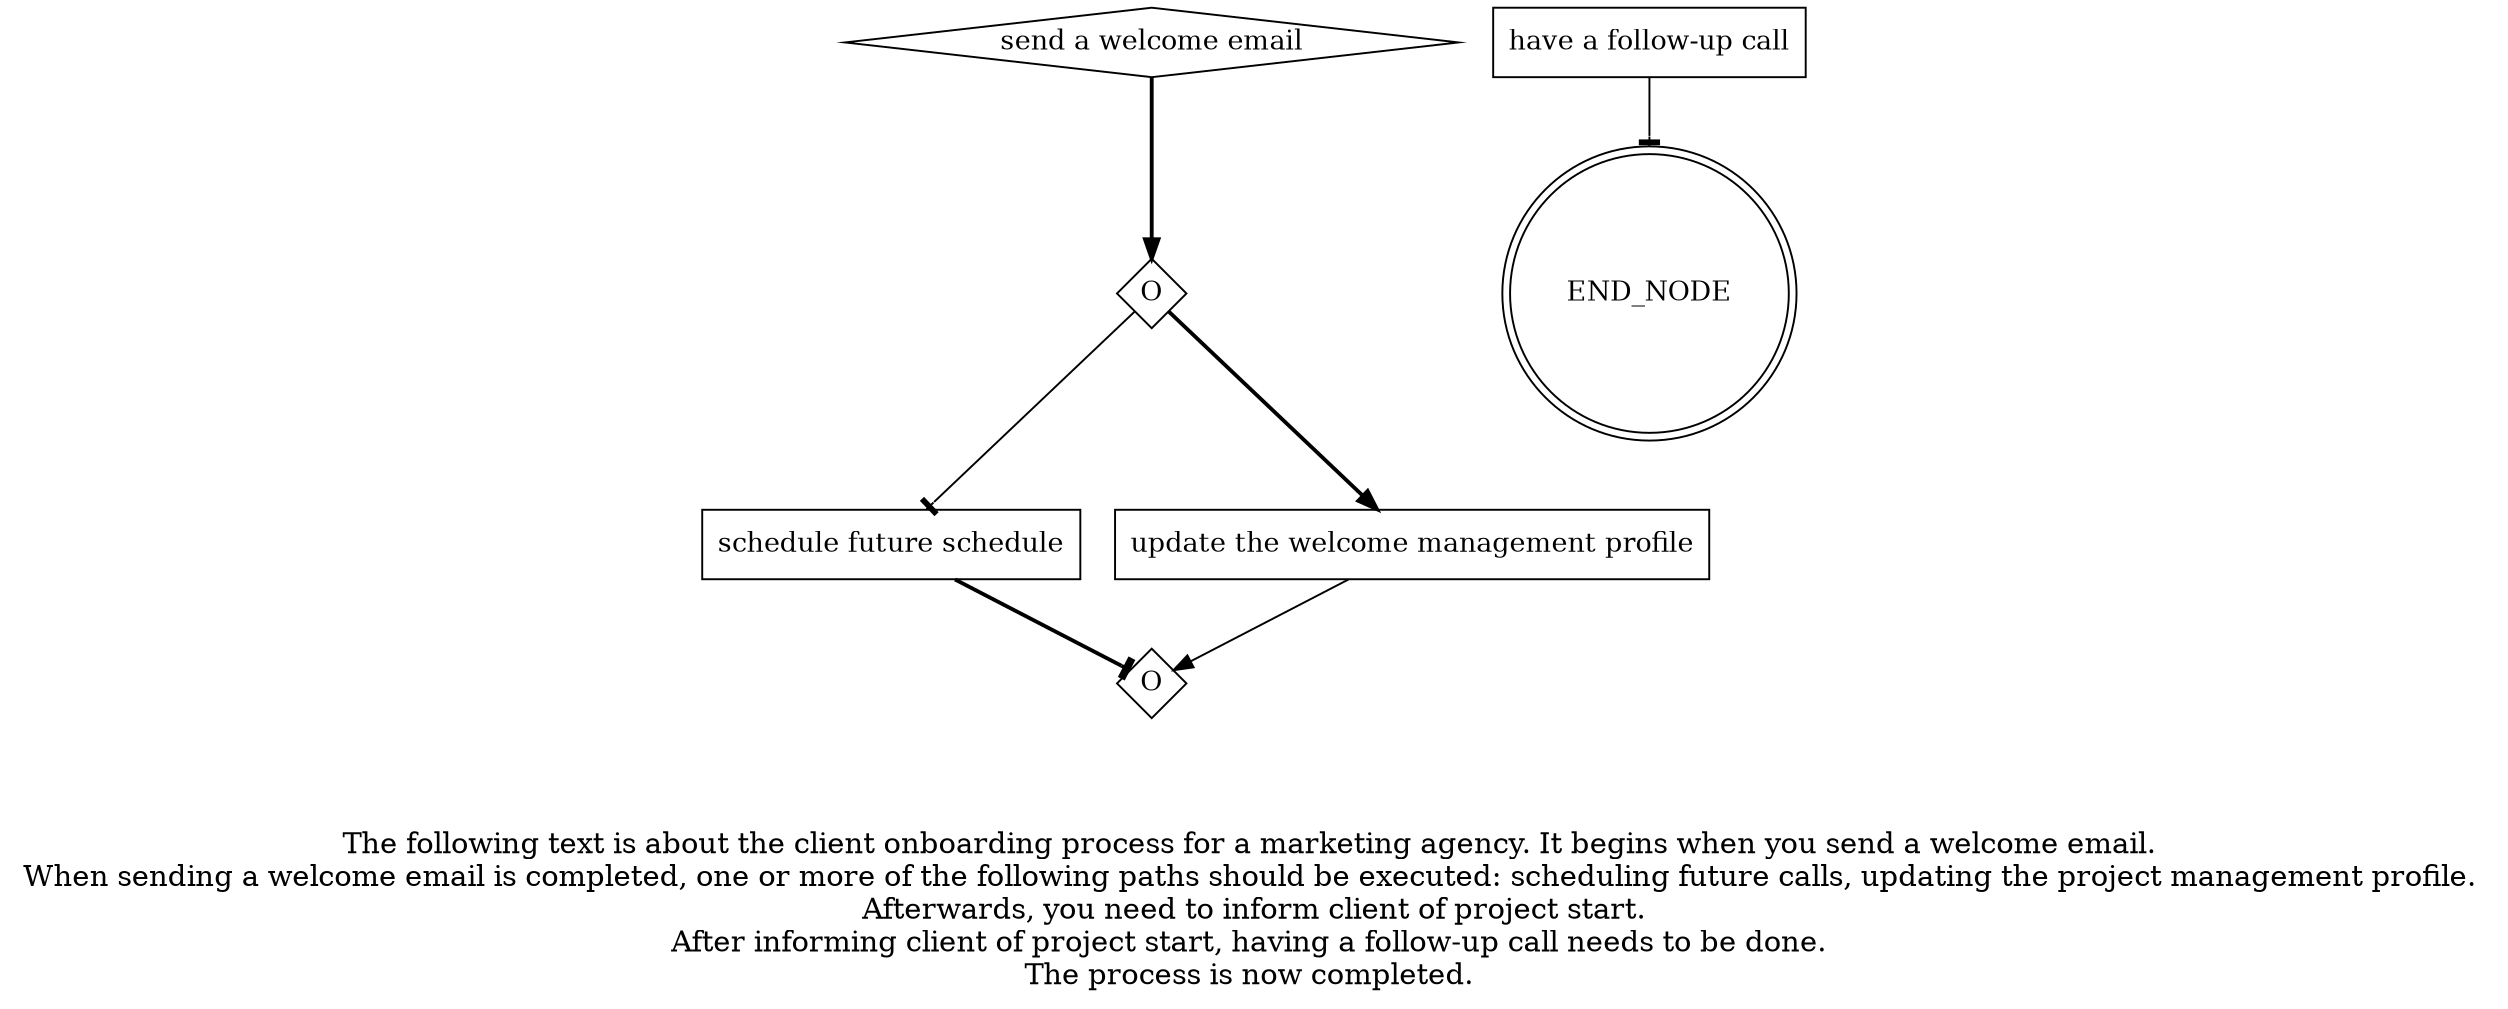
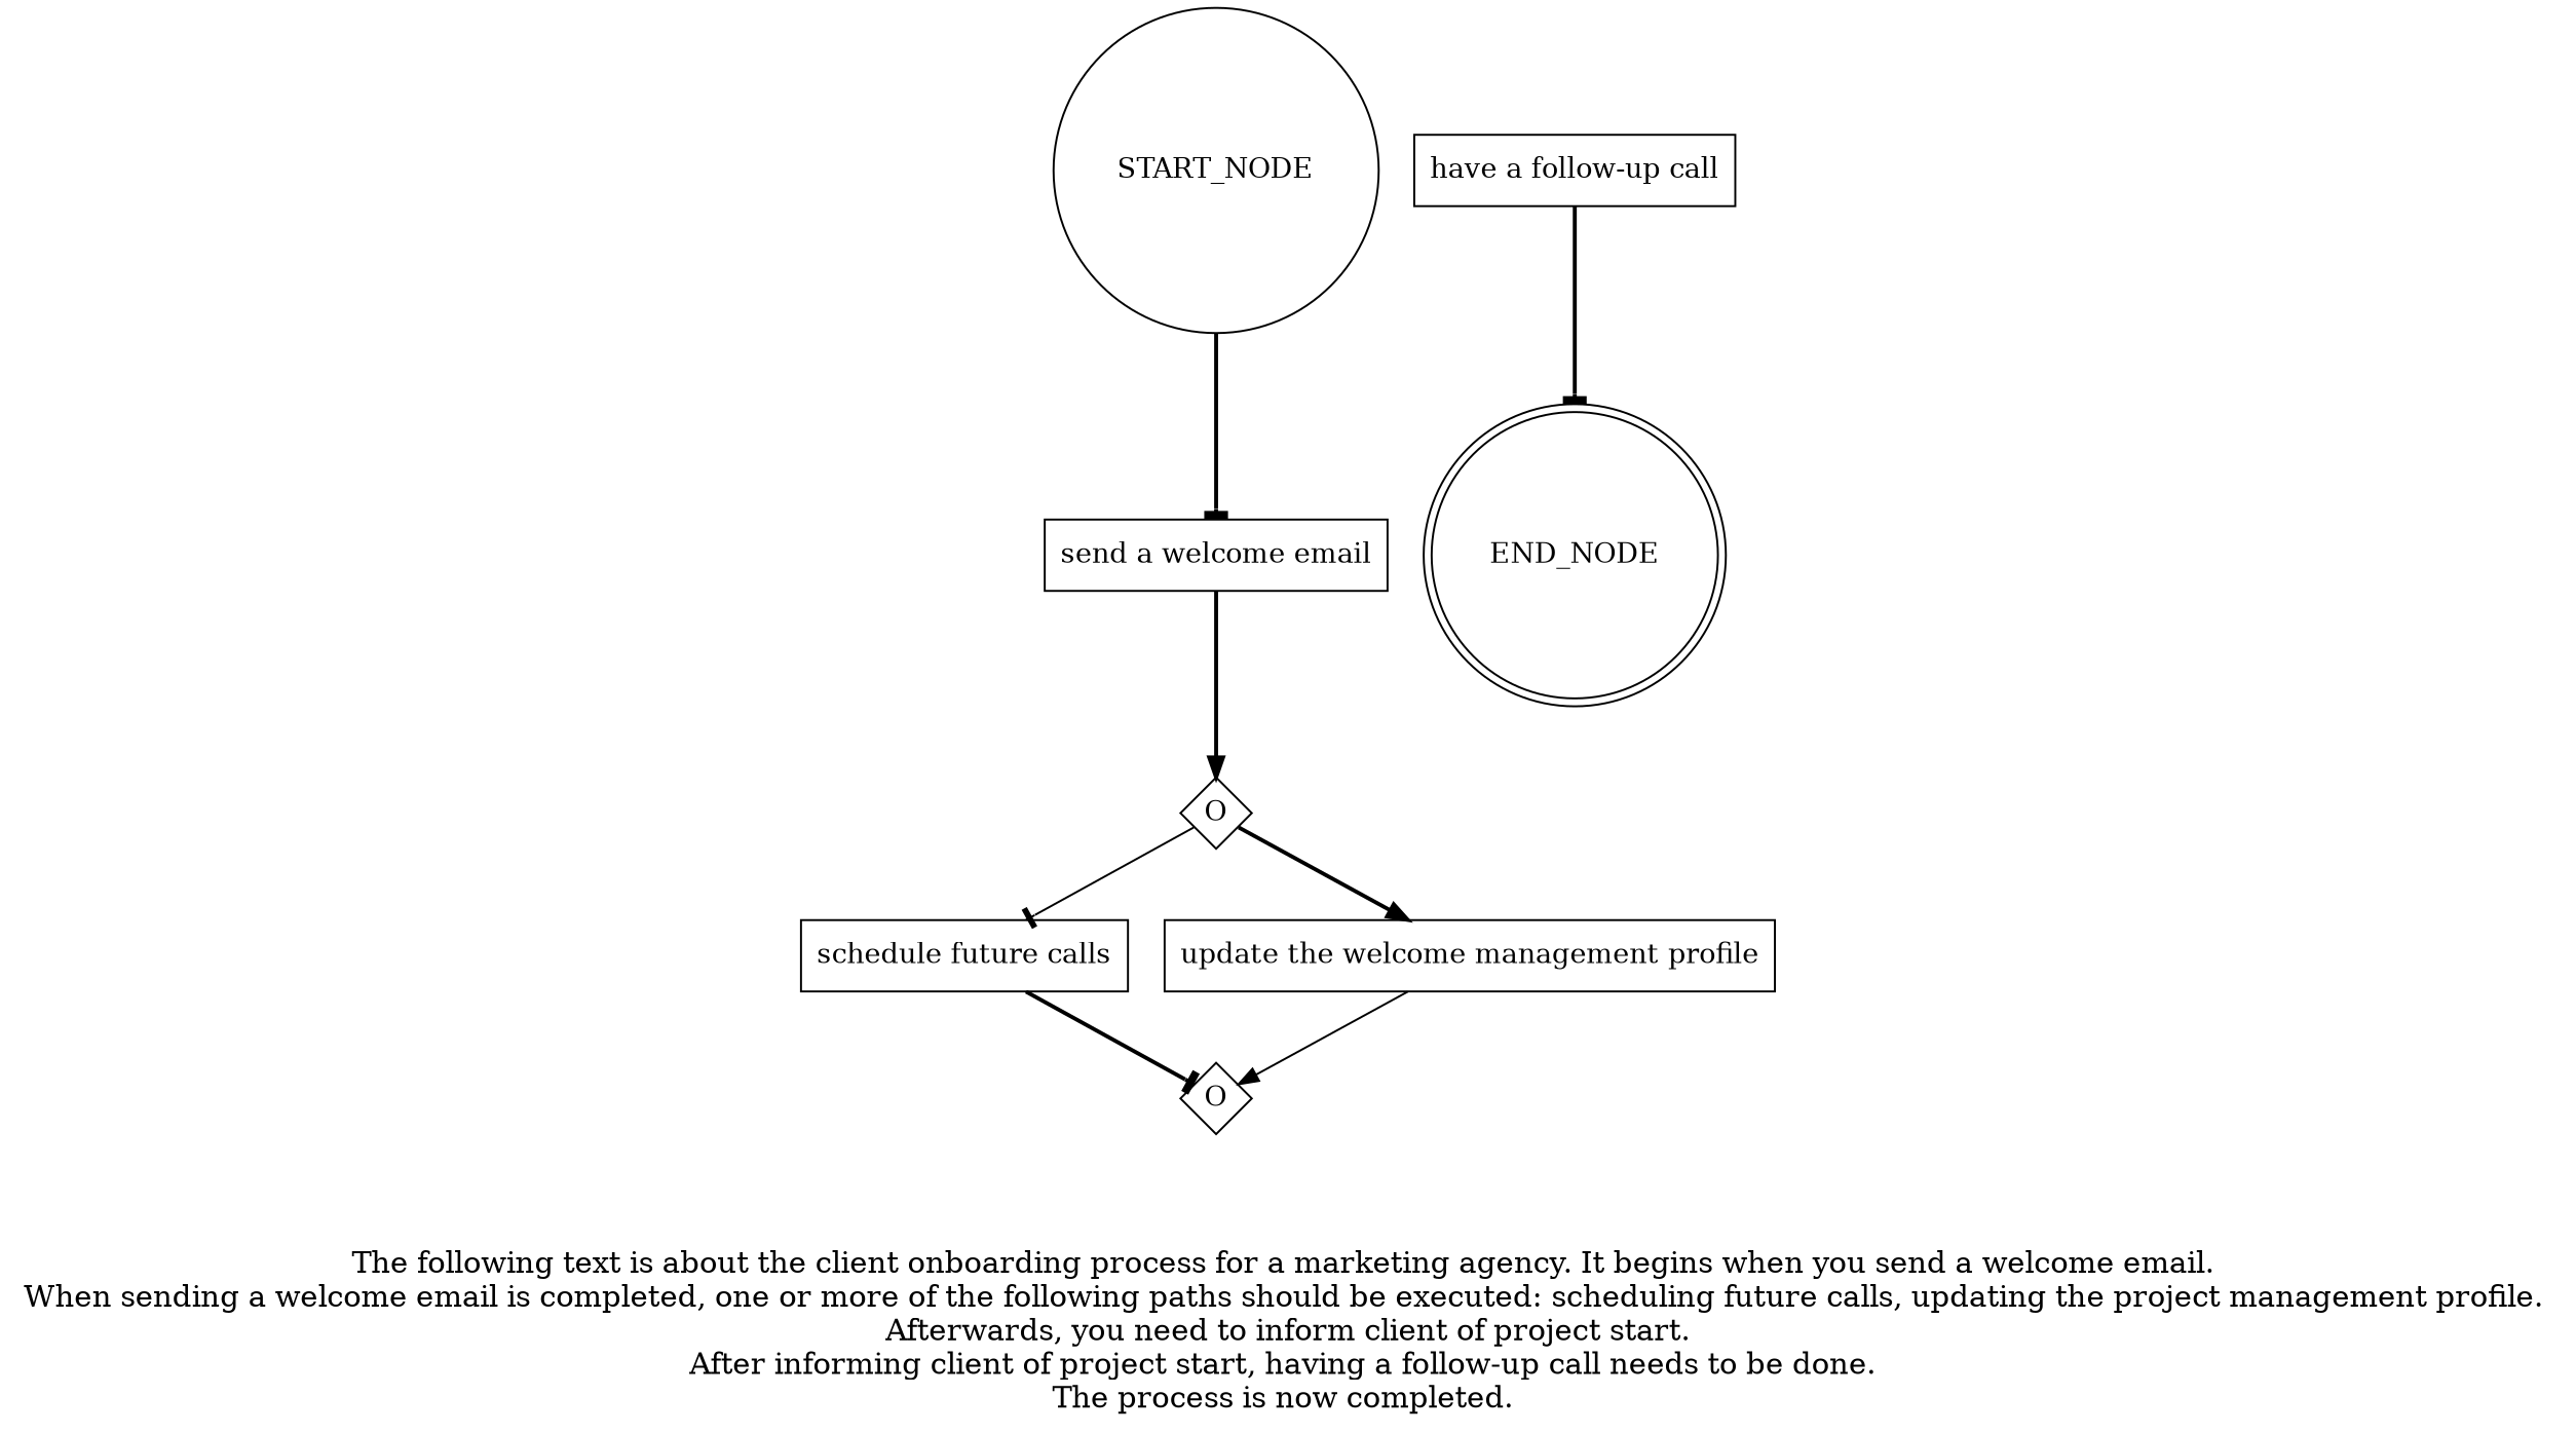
  digraph {
    fontsize=15
    label="\n\n\nThe following text is about the client onboarding process for a marketing agency. It begins when you send a welcome email. \nWhen sending a welcome email is completed, one or more of the following paths should be executed: scheduling future calls, updating the project management profile. \nAfterwards, you need to inform client of project start.\nAfter informing client of project start, having a follow-up call needs to be done. \nThe process is now completed. \n"
    rankdir=TB
    node [shape=box]
    edge [arrowhead=tee style=bold]
-   "send a welcome email" [shape=diamond]
+   "send a welcome email"
    n2 [fixedsize=true label=O shape=diamond width=0.5]
-   "schedule future calls" [label="schedule future schedule"]
+   "schedule future calls"
    n4 [label="update the welcome management profile"]
    n5 [fixedsize=true label=O shape=diamond width=0.5]
    "have a follow-up call"
    END_NODE [shape=doublecircle width=0.2]
+   START_NODE [shape=circle width=0.3]
    subgraph sub_1 {
      "send a welcome email"
      n2
      "schedule future calls"
      n4
      n5
      "have a follow-up call"
    }
    "send a welcome email" -> n2 [arrowhead=normal]
    n2 -> "schedule future calls" [style=solid]
    n2 -> n4 [arrowhead=normal]
    "schedule future calls" -> n5
    n4 -> n5 [arrowhead=normal style=solid]
-   "have a follow-up call" -> END_NODE [style=solid]
+   "have a follow-up call" -> END_NODE
+   START_NODE -> "send a welcome email"
  }
